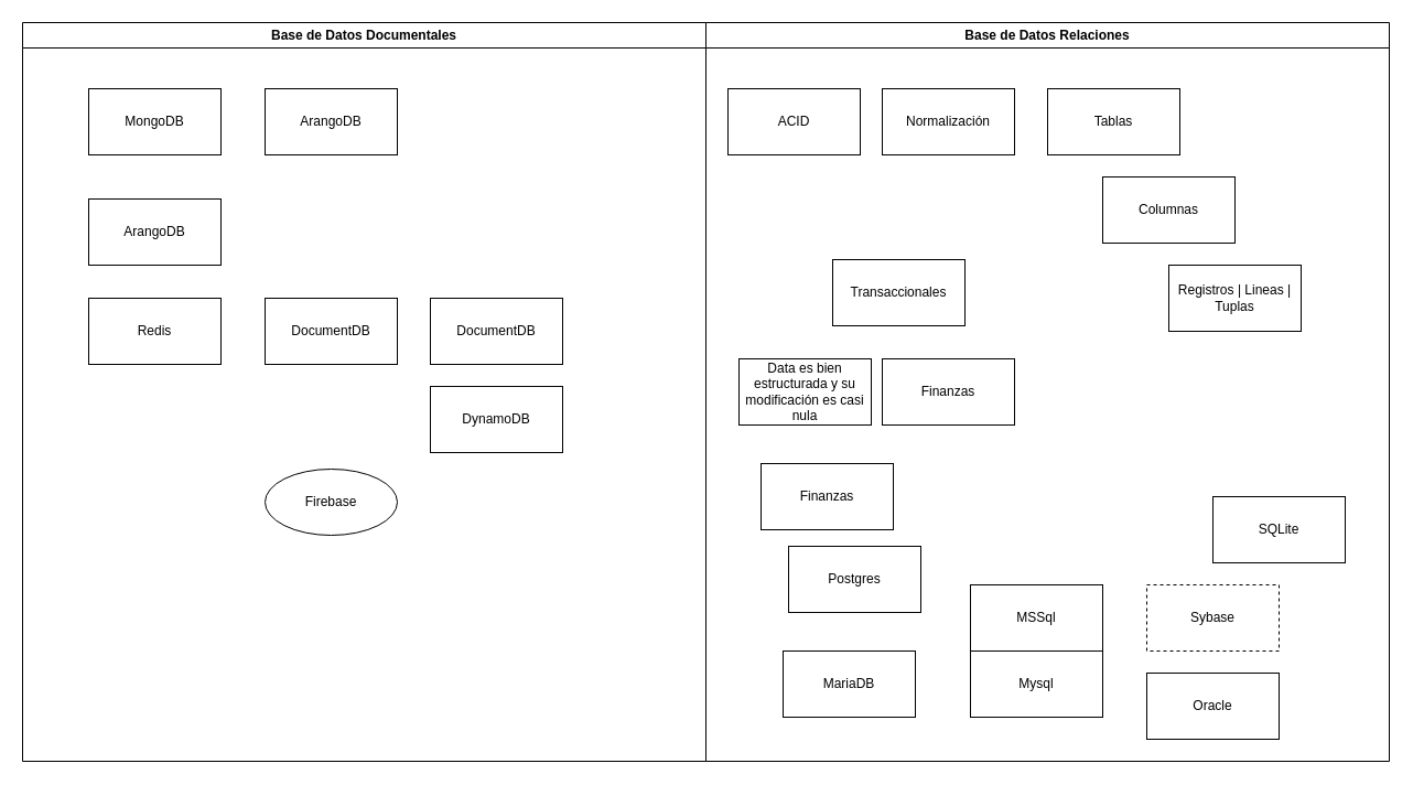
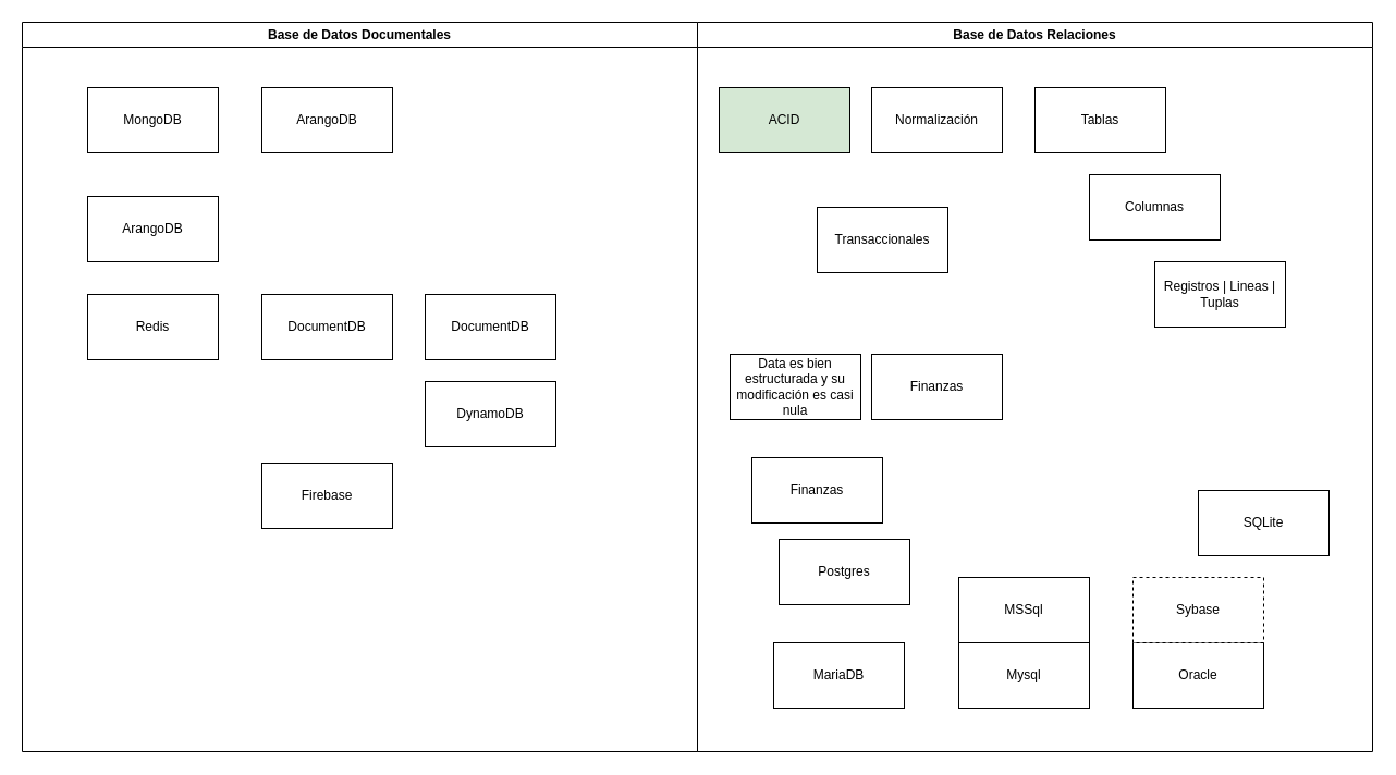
  <mxCell id="0" />
  <mxCell id="1" parent="0" />
  <mxCell id="2" value="Base de Datos Documentales" style="swimlane;whiteSpace=wrap;html=1;" vertex="1" parent="1"><mxGeometry x="20" y="20" width="620" height="670" as="geometry" /></mxCell>
  <mxCell id="3" value="MongoDB" style="rounded=0;whiteSpace=wrap;html=1;" vertex="1" parent="2"><mxGeometry x="60" y="60" width="120" height="60" as="geometry" /></mxCell>
  <mxCell id="4" value="ArangoDB" style="rounded=0;whiteSpace=wrap;html=1;" vertex="1" parent="2"><mxGeometry x="220" y="60" width="120" height="60" as="geometry" /></mxCell>
  <mxCell id="5" value="ArangoDB" style="rounded=0;whiteSpace=wrap;html=1;" vertex="1" parent="2"><mxGeometry x="60" y="160" width="120" height="60" as="geometry" /></mxCell>
  <mxCell id="6" value="Redis" style="rounded=0;whiteSpace=wrap;html=1;" vertex="1" parent="2"><mxGeometry x="60" y="250" width="120" height="60" as="geometry" /></mxCell>
  <mxCell id="7" value="DocumentDB" style="rounded=0;whiteSpace=wrap;html=1;" vertex="1" parent="2"><mxGeometry x="220" y="250" width="120" height="60" as="geometry" /></mxCell>
  <mxCell id="8" value="DocumentDB" style="rounded=0;whiteSpace=wrap;html=1;" vertex="1" parent="2"><mxGeometry x="370" y="250" width="120" height="60" as="geometry" /></mxCell>
  <mxCell id="9" value="DynamoDB" style="rounded=0;whiteSpace=wrap;html=1;" vertex="1" parent="2"><mxGeometry x="370" y="330" width="120" height="60" as="geometry" /></mxCell>
- <mxCell id="10" value="Firebase" style="ellipse;whiteSpace=wrap;html=1;" vertex="1" parent="2"><mxGeometry x="220" y="405" width="120" height="60" as="geometry" /></mxCell>
+ <mxCell id="10" value="Firebase" style="rounded=0;whiteSpace=wrap;html=1;" vertex="1" parent="2"><mxGeometry x="220" y="405" width="120" height="60" as="geometry" /></mxCell>
  <mxCell id="11" value="Base de Datos Relaciones" style="swimlane;whiteSpace=wrap;html=1;" vertex="1" parent="1"><mxGeometry x="640" y="20" width="620" height="670" as="geometry" /></mxCell>
- <mxCell id="12" value="ACID" style="rounded=0;whiteSpace=wrap;html=1;" vertex="1" parent="11"><mxGeometry x="20" y="60" width="120" height="60" as="geometry" /></mxCell>
+ <mxCell id="12" value="ACID" style="rounded=0;whiteSpace=wrap;html=1;fillColor=#d5e8d4;" vertex="1" parent="11"><mxGeometry x="20" y="60" width="120" height="60" as="geometry" /></mxCell>
  <mxCell id="13" value="Normalización" style="rounded=0;whiteSpace=wrap;html=1;" vertex="1" parent="11"><mxGeometry x="160" y="60" width="120" height="60" as="geometry" /></mxCell>
  <mxCell id="14" value="Tablas" style="rounded=0;whiteSpace=wrap;html=1;" vertex="1" parent="11"><mxGeometry x="310" y="60" width="120" height="60" as="geometry" /></mxCell>
  <mxCell id="15" value="Columnas" style="rounded=0;whiteSpace=wrap;html=1;" vertex="1" parent="11"><mxGeometry x="360" y="140" width="120" height="60" as="geometry" /></mxCell>
  <mxCell id="16" value="Registros | Lineas | Tuplas" style="rounded=0;whiteSpace=wrap;html=1;" vertex="1" parent="11"><mxGeometry x="420" y="220" width="120" height="60" as="geometry" /></mxCell>
- <mxCell id="17" value="Transaccionales" style="rounded=0;whiteSpace=wrap;html=1;" vertex="1" parent="11"><mxGeometry x="115" y="215" width="120" height="60" as="geometry" /></mxCell>
+ <mxCell id="17" value="Transaccionales" style="rounded=0;whiteSpace=wrap;html=1;" vertex="1" parent="11"><mxGeometry x="110" y="170" width="120" height="60" as="geometry" /></mxCell>
  <mxCell id="18" value="Data es bien estructurada y su modificación es casi nula" style="rounded=0;whiteSpace=wrap;html=1;" vertex="1" parent="11"><mxGeometry x="30" y="305" width="120" height="60" as="geometry" /></mxCell>
  <mxCell id="19" value="Finanzas" style="rounded=0;whiteSpace=wrap;html=1;" vertex="1" parent="11"><mxGeometry x="50" y="400" width="120" height="60" as="geometry" /></mxCell>
  <mxCell id="20" value="Finanzas" style="rounded=0;whiteSpace=wrap;html=1;" vertex="1" parent="11"><mxGeometry x="160" y="305" width="120" height="60" as="geometry" /></mxCell>
  <mxCell id="21" value="MariaDB" style="rounded=0;whiteSpace=wrap;html=1;" vertex="1" parent="11"><mxGeometry x="70" y="570" width="120" height="60" as="geometry" /></mxCell>
  <mxCell id="22" value="Mysql" style="rounded=0;whiteSpace=wrap;html=1;" vertex="1" parent="11"><mxGeometry x="240" y="570" width="120" height="60" as="geometry" /></mxCell>
  <mxCell id="23" value="Postgres" style="rounded=0;whiteSpace=wrap;html=1;" vertex="1" parent="11"><mxGeometry x="75" y="475" width="120" height="60" as="geometry" /></mxCell>
- <mxCell id="24" value="Oracle" style="rounded=0;whiteSpace=wrap;html=1;" vertex="1" parent="11"><mxGeometry x="400" y="590" width="120" height="60" as="geometry" /></mxCell>
+ <mxCell id="24" value="Oracle" style="rounded=0;whiteSpace=wrap;html=1;" vertex="1" parent="11"><mxGeometry x="400" y="570" width="120" height="60" as="geometry" /></mxCell>
  <mxCell id="25" value="MSSql" style="rounded=0;whiteSpace=wrap;html=1;" vertex="1" parent="11"><mxGeometry x="240" y="510" width="120" height="60" as="geometry" /></mxCell>
  <mxCell id="26" value="Sybase" style="rounded=0;whiteSpace=wrap;html=1;dashed=1;" vertex="1" parent="11"><mxGeometry x="400" y="510" width="120" height="60" as="geometry" /></mxCell>
  <mxCell id="27" value="SQLite" style="rounded=0;whiteSpace=wrap;html=1;" vertex="1" parent="11"><mxGeometry x="460" y="430" width="120" height="60" as="geometry" /></mxCell>
